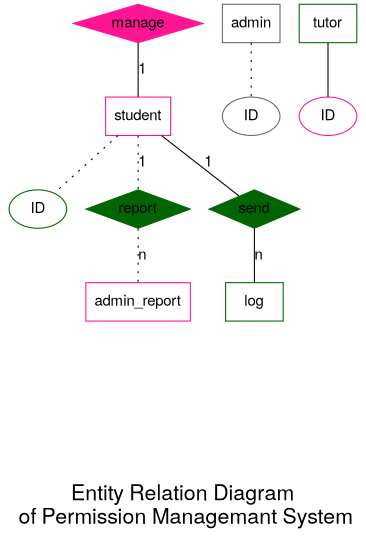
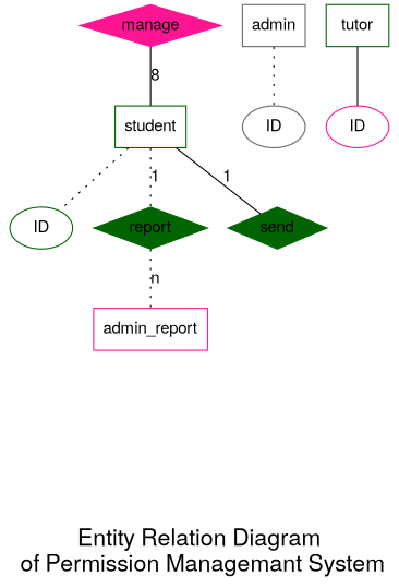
  graph {
    fontname="Helvetica,Arial,sans-serif"
    fontsize=20
    label="\n\nEntity Relation Diagram\n of Permission Managemant System"
    node [color=darkgreen fontname="Helvetica,Arial,sans-serif" shape=box]
    edge [fontname="Helvetica,Arial,sans-serif" style=dotted]
    n1 [label=ID shape=ellipse]
    n2 [color=gray40 label=ID shape=ellipse]
    n3 [color=deeppink label=ID shape=ellipse]
-   student [color=deeppink]
+   student
    report [shape=diamond style=filled]
    send [shape=diamond style=filled]
    n7 [color=deeppink label=admin_report]
-   log
    admin [color=gray40]
    tutor
    manage [color=deeppink shape=diamond style=filled]
    subgraph sub_1 {
      n1
      n2
      n3
    }
    student -- n1
    student -- report [label=1]
    student -- send [label=1 style=solid]
    report -- n7 [label=n]
-   send -- log [label=n style=solid]
    admin -- n2
    tutor -- n3 [style=solid]
-   manage -- student [label=1 style=solid]
+   manage -- student [label=8 style=solid]
  }
